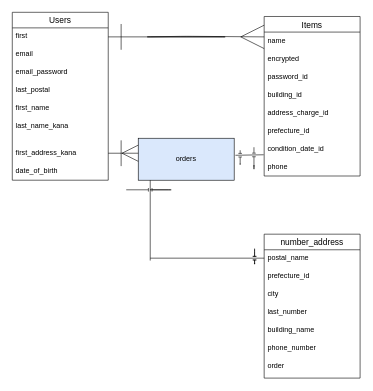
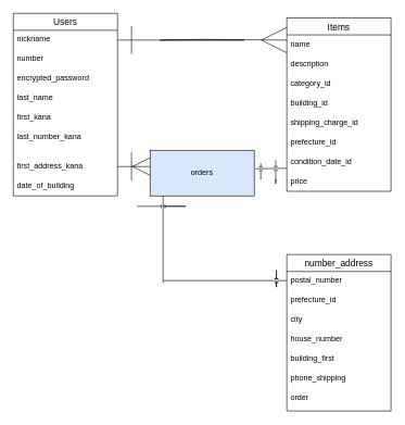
  <mxCell id="0" />
  <mxCell id="1" parent="0" />
  <mxCell id="2" value="Users" style="swimlane;fontStyle=0;childLayout=stackLayout;horizontal=1;startSize=26;horizontalStack=0;resizeParent=1;resizeParentMax=0;resizeLast=0;collapsible=1;marginBottom=0;align=center;fontSize=14;" vertex="1" parent="1"><mxGeometry x="20" y="20" width="160" height="280" as="geometry" /></mxCell>
- <mxCell id="3" value="first" style="text;strokeColor=none;fillColor=none;spacingLeft=4;spacingRight=4;overflow=hidden;rotatable=0;points=[[0,0.5],[1,0.5]];portConstraint=eastwest;fontSize=12;" vertex="1" parent="2"><mxGeometry y="26" width="160" height="30" as="geometry" /></mxCell>
- <mxCell id="4" value="email" style="text;strokeColor=none;fillColor=none;spacingLeft=4;spacingRight=4;overflow=hidden;rotatable=0;points=[[0,0.5],[1,0.5]];portConstraint=eastwest;fontSize=12;" vertex="1" parent="2"><mxGeometry y="56" width="160" height="30" as="geometry" /></mxCell>
- <mxCell id="5" value="email_password" style="text;strokeColor=none;fillColor=none;spacingLeft=4;spacingRight=4;overflow=hidden;rotatable=0;points=[[0,0.5],[1,0.5]];portConstraint=eastwest;fontSize=12;" vertex="1" parent="2"><mxGeometry y="86" width="160" height="30" as="geometry" /></mxCell>
- <mxCell id="6" value="last_postal" style="text;strokeColor=none;fillColor=none;spacingLeft=4;spacingRight=4;overflow=hidden;rotatable=0;points=[[0,0.5],[1,0.5]];portConstraint=eastwest;fontSize=12;" vertex="1" parent="2"><mxGeometry y="116" width="160" height="30" as="geometry" /></mxCell>
- <mxCell id="7" value="first_name" style="text;strokeColor=none;fillColor=none;spacingLeft=4;spacingRight=4;overflow=hidden;rotatable=0;points=[[0,0.5],[1,0.5]];portConstraint=eastwest;fontSize=12;" vertex="1" parent="2"><mxGeometry y="146" width="160" height="30" as="geometry" /></mxCell>
- <mxCell id="8" value="last_name_kana" style="text;strokeColor=none;fillColor=none;spacingLeft=4;spacingRight=4;overflow=hidden;rotatable=0;points=[[0,0.5],[1,0.5]];portConstraint=eastwest;fontSize=12;" vertex="1" parent="2"><mxGeometry y="176" width="160" height="44" as="geometry" /></mxCell>
+ <mxCell id="3" value="nickname" style="text;strokeColor=none;fillColor=none;spacingLeft=4;spacingRight=4;overflow=hidden;rotatable=0;points=[[0,0.5],[1,0.5]];portConstraint=eastwest;fontSize=12;" vertex="1" parent="2"><mxGeometry y="26" width="160" height="30" as="geometry" /></mxCell>
+ <mxCell id="4" value="number" style="text;strokeColor=none;fillColor=none;spacingLeft=4;spacingRight=4;overflow=hidden;rotatable=0;points=[[0,0.5],[1,0.5]];portConstraint=eastwest;fontSize=12;" vertex="1" parent="2"><mxGeometry y="56" width="160" height="30" as="geometry" /></mxCell>
+ <mxCell id="5" value="encrypted_password" style="text;strokeColor=none;fillColor=none;spacingLeft=4;spacingRight=4;overflow=hidden;rotatable=0;points=[[0,0.5],[1,0.5]];portConstraint=eastwest;fontSize=12;" vertex="1" parent="2"><mxGeometry y="86" width="160" height="30" as="geometry" /></mxCell>
+ <mxCell id="6" value="last_name" style="text;strokeColor=none;fillColor=none;spacingLeft=4;spacingRight=4;overflow=hidden;rotatable=0;points=[[0,0.5],[1,0.5]];portConstraint=eastwest;fontSize=12;" vertex="1" parent="2"><mxGeometry y="116" width="160" height="30" as="geometry" /></mxCell>
+ <mxCell id="7" value="first_kana" style="text;strokeColor=none;fillColor=none;spacingLeft=4;spacingRight=4;overflow=hidden;rotatable=0;points=[[0,0.5],[1,0.5]];portConstraint=eastwest;fontSize=12;" vertex="1" parent="2"><mxGeometry y="146" width="160" height="30" as="geometry" /></mxCell>
+ <mxCell id="8" value="last_number_kana" style="text;strokeColor=none;fillColor=none;spacingLeft=4;spacingRight=4;overflow=hidden;rotatable=0;points=[[0,0.5],[1,0.5]];portConstraint=eastwest;fontSize=12;" vertex="1" parent="2"><mxGeometry y="176" width="160" height="44" as="geometry" /></mxCell>
  <mxCell id="9" value="first_address_kana" style="text;strokeColor=none;fillColor=none;spacingLeft=4;spacingRight=4;overflow=hidden;rotatable=0;points=[[0,0.5],[1,0.5]];portConstraint=eastwest;fontSize=12;" vertex="1" parent="2"><mxGeometry y="220" width="160" height="30" as="geometry" /></mxCell>
- <mxCell id="10" value="date_of_birth" style="text;strokeColor=none;fillColor=none;spacingLeft=4;spacingRight=4;overflow=hidden;rotatable=0;points=[[0,0.5],[1,0.5]];portConstraint=eastwest;fontSize=12;" vertex="1" parent="2"><mxGeometry y="250" width="160" height="30" as="geometry" /></mxCell>
+ <mxCell id="10" value="date_of_building" style="text;strokeColor=none;fillColor=none;spacingLeft=4;spacingRight=4;overflow=hidden;rotatable=0;points=[[0,0.5],[1,0.5]];portConstraint=eastwest;fontSize=12;" vertex="1" parent="2"><mxGeometry y="250" width="160" height="30" as="geometry" /></mxCell>
  <mxCell id="11" value="Items" style="swimlane;fontStyle=0;childLayout=stackLayout;horizontal=1;startSize=26;horizontalStack=0;resizeParent=1;resizeParentMax=0;resizeLast=0;collapsible=1;marginBottom=0;align=center;fontSize=14;strokeColor=default;" vertex="1" parent="1"><mxGeometry x="440" y="27" width="160" height="266" as="geometry" /></mxCell>
  <mxCell id="12" value="name" style="text;strokeColor=none;fillColor=none;spacingLeft=4;spacingRight=4;overflow=hidden;rotatable=0;points=[[0,0.5],[1,0.5]];portConstraint=eastwest;fontSize=12;" vertex="1" parent="11"><mxGeometry y="26" width="160" height="30" as="geometry" /></mxCell>
- <mxCell id="13" value="encrypted" style="text;strokeColor=none;fillColor=none;spacingLeft=4;spacingRight=4;overflow=hidden;rotatable=0;points=[[0,0.5],[1,0.5]];portConstraint=eastwest;fontSize=12;" vertex="1" parent="11"><mxGeometry y="56" width="160" height="30" as="geometry" /></mxCell>
- <mxCell id="14" value="password_id" style="text;strokeColor=none;fillColor=none;spacingLeft=4;spacingRight=4;overflow=hidden;rotatable=0;points=[[0,0.5],[1,0.5]];portConstraint=eastwest;fontSize=12;" vertex="1" parent="11"><mxGeometry y="86" width="160" height="30" as="geometry" /></mxCell>
+ <mxCell id="13" value="description" style="text;strokeColor=none;fillColor=none;spacingLeft=4;spacingRight=4;overflow=hidden;rotatable=0;points=[[0,0.5],[1,0.5]];portConstraint=eastwest;fontSize=12;" vertex="1" parent="11"><mxGeometry y="56" width="160" height="30" as="geometry" /></mxCell>
+ <mxCell id="14" value="category_id" style="text;strokeColor=none;fillColor=none;spacingLeft=4;spacingRight=4;overflow=hidden;rotatable=0;points=[[0,0.5],[1,0.5]];portConstraint=eastwest;fontSize=12;" vertex="1" parent="11"><mxGeometry y="86" width="160" height="30" as="geometry" /></mxCell>
  <mxCell id="15" value="building_id" style="text;strokeColor=none;fillColor=none;spacingLeft=4;spacingRight=4;overflow=hidden;rotatable=0;points=[[0,0.5],[1,0.5]];portConstraint=eastwest;fontSize=12;" vertex="1" parent="11"><mxGeometry y="116" width="160" height="30" as="geometry" /></mxCell>
- <mxCell id="16" value="address_charge_id" style="text;strokeColor=none;fillColor=none;spacingLeft=4;spacingRight=4;overflow=hidden;rotatable=0;points=[[0,0.5],[1,0.5]];portConstraint=eastwest;fontSize=12;" vertex="1" parent="11"><mxGeometry y="146" width="160" height="30" as="geometry" /></mxCell>
+ <mxCell id="16" value="shipping_charge_id" style="text;strokeColor=none;fillColor=none;spacingLeft=4;spacingRight=4;overflow=hidden;rotatable=0;points=[[0,0.5],[1,0.5]];portConstraint=eastwest;fontSize=12;" vertex="1" parent="11"><mxGeometry y="146" width="160" height="30" as="geometry" /></mxCell>
  <mxCell id="17" value="prefecture_id" style="text;strokeColor=none;fillColor=none;spacingLeft=4;spacingRight=4;overflow=hidden;rotatable=0;points=[[0,0.5],[1,0.5]];portConstraint=eastwest;fontSize=12;" vertex="1" parent="11"><mxGeometry y="176" width="160" height="30" as="geometry" /></mxCell>
  <mxCell id="18" value="condition_date_id" style="text;strokeColor=none;fillColor=none;spacingLeft=4;spacingRight=4;overflow=hidden;rotatable=0;points=[[0,0.5],[1,0.5]];portConstraint=eastwest;fontSize=12;" vertex="1" parent="11"><mxGeometry y="206" width="160" height="30" as="geometry" /></mxCell>
- <mxCell id="19" value="phone" style="text;strokeColor=none;fillColor=none;spacingLeft=4;spacingRight=4;overflow=hidden;rotatable=0;points=[[0,0.5],[1,0.5]];portConstraint=eastwest;fontSize=12;" vertex="1" parent="11"><mxGeometry y="236" width="160" height="30" as="geometry" /></mxCell>
+ <mxCell id="19" value="price" style="text;strokeColor=none;fillColor=none;spacingLeft=4;spacingRight=4;overflow=hidden;rotatable=0;points=[[0,0.5],[1,0.5]];portConstraint=eastwest;fontSize=12;" vertex="1" parent="11"><mxGeometry y="236" width="160" height="30" as="geometry" /></mxCell>
  <mxCell id="20" style="edgeStyle=none;html=1;exitX=1;exitY=0.5;exitDx=0;exitDy=0;endArrow=ERmany;endFill=0;entryX=0;entryY=0.5;entryDx=0;entryDy=0;strokeWidth=1;endSize=37;sourcePerimeterSpacing=11;targetPerimeterSpacing=13;startSize=41;jumpSize=6;jumpStyle=line;startArrow=ERone;startFill=0;" edge="1" parent="1"><mxGeometry relative="1" as="geometry"><mxPoint x="440" y="61" as="targetPoint" /><Array as="points"><mxPoint x="380" y="61" /><mxPoint x="240" y="61" /><mxPoint x="270" y="61" /><mxPoint x="310" y="60" /><mxPoint x="330" y="61" /><mxPoint x="340" y="61" /></Array><mxPoint x="180" y="61" as="sourcePoint" /></mxGeometry></mxCell>
  <mxCell id="21" value="orders" style="whiteSpace=wrap;html=1;align=center;strokeColor=default;fillColor=#dae8fc;" vertex="1" parent="1"><mxGeometry x="230" y="230" width="160" height="70" as="geometry" /></mxCell>
  <mxCell id="22" style="edgeStyle=none;jumpStyle=line;jumpSize=6;html=1;exitX=1;exitY=0.5;exitDx=0;exitDy=0;entryX=0;entryY=0.3;entryDx=0;entryDy=0;entryPerimeter=0;strokeWidth=1;startArrow=ERone;startFill=0;endArrow=ERmany;endFill=0;startSize=41;endSize=25;sourcePerimeterSpacing=11;targetPerimeterSpacing=13;" edge="1" parent="1"><mxGeometry relative="1" as="geometry"><mxPoint x="230" y="255" as="targetPoint" /><mxPoint x="180" y="255" as="sourcePoint" /></mxGeometry></mxCell>
  <mxCell id="23" style="edgeStyle=none;jumpStyle=line;jumpSize=6;html=1;exitX=1.013;exitY=0.406;exitDx=0;exitDy=0;entryX=-0.005;entryY=1.053;entryDx=0;entryDy=0;entryPerimeter=0;strokeWidth=1;startArrow=none;startFill=0;endArrow=none;endFill=0;startSize=41;endSize=25;sourcePerimeterSpacing=11;targetPerimeterSpacing=13;exitPerimeter=0;" edge="1" parent="1"><mxGeometry relative="1" as="geometry"><mxPoint x="392.08" y="258.42" as="sourcePoint" /><mxPoint x="439.2" y="257.59" as="targetPoint" /></mxGeometry></mxCell>
  <mxCell id="24" style="jumpStyle=line;jumpSize=6;html=1;strokeWidth=1;endArrow=none;endFill=0;startSize=0;endSize=25;sourcePerimeterSpacing=9;targetPerimeterSpacing=12;startArrow=ERone;startFill=0;" edge="1" parent="1"><mxGeometry relative="1" as="geometry"><mxPoint x="400" y="250" as="targetPoint" /><mxPoint x="400" y="274" as="sourcePoint" /></mxGeometry></mxCell>
  <mxCell id="25" style="jumpStyle=line;jumpSize=6;html=1;strokeWidth=1;endArrow=none;endFill=0;startSize=0;endSize=25;sourcePerimeterSpacing=9;targetPerimeterSpacing=12;startArrow=ERone;startFill=0;" edge="1" parent="1"><mxGeometry relative="1" as="geometry"><mxPoint x="423" y="245" as="targetPoint" /><mxPoint x="423" y="275" as="sourcePoint" /><Array as="points"><mxPoint x="423" y="285" /></Array></mxGeometry></mxCell>
  <mxCell id="26" style="edgeStyle=none;jumpStyle=line;jumpSize=6;html=1;exitX=0;exitY=0.5;exitDx=0;exitDy=0;strokeWidth=1;startArrow=none;startFill=0;endArrow=none;endFill=0;startSize=41;endSize=25;sourcePerimeterSpacing=11;targetPerimeterSpacing=13;" edge="1" parent="1"><mxGeometry relative="1" as="geometry"><mxPoint x="250" y="434" as="targetPoint" /><mxPoint x="250" y="300" as="sourcePoint" /></mxGeometry></mxCell>
  <mxCell id="27" style="edgeStyle=none;jumpStyle=line;jumpSize=6;html=1;strokeWidth=1;startArrow=none;startFill=0;endArrow=none;endFill=0;startSize=41;endSize=25;sourcePerimeterSpacing=11;targetPerimeterSpacing=13;" edge="1" parent="1"><mxGeometry relative="1" as="geometry"><mxPoint x="250" y="430" as="targetPoint" /><mxPoint x="440" y="430" as="sourcePoint" /><Array as="points"><mxPoint x="420" y="430" /><mxPoint x="380" y="430" /></Array></mxGeometry></mxCell>
  <mxCell id="28" style="jumpStyle=line;jumpSize=6;html=1;strokeWidth=1;endArrow=none;endFill=0;startSize=0;endSize=25;sourcePerimeterSpacing=9;targetPerimeterSpacing=12;startArrow=ERone;startFill=0;" edge="1" parent="1"><mxGeometry relative="1" as="geometry"><mxPoint x="210" y="316" as="targetPoint" /><mxPoint x="250" y="316" as="sourcePoint" /><Array as="points"><mxPoint x="290" y="316" /></Array></mxGeometry></mxCell>
  <mxCell id="29" style="jumpStyle=line;jumpSize=6;html=1;strokeWidth=1;endArrow=none;endFill=0;startSize=0;endSize=25;sourcePerimeterSpacing=9;targetPerimeterSpacing=12;startArrow=ERone;startFill=0;" edge="1" parent="1"><mxGeometry relative="1" as="geometry"><mxPoint x="424" y="440" as="targetPoint" /><mxPoint x="424" y="440" as="sourcePoint" /><Array as="points"><mxPoint x="424" y="410" /></Array></mxGeometry></mxCell>
  <mxCell id="30" value="number_address" style="swimlane;fontStyle=0;childLayout=stackLayout;horizontal=1;startSize=26;horizontalStack=0;resizeParent=1;resizeParentMax=0;resizeLast=0;collapsible=1;marginBottom=0;align=center;fontSize=14;strokeColor=default;" vertex="1" parent="1"><mxGeometry x="440" y="390" width="160" height="240" as="geometry" /></mxCell>
- <mxCell id="31" value="postal_name" style="text;strokeColor=none;fillColor=none;spacingLeft=4;spacingRight=4;overflow=hidden;rotatable=0;points=[[0,0.5],[1,0.5]];portConstraint=eastwest;fontSize=12;" vertex="1" parent="30"><mxGeometry y="26" width="160" height="30" as="geometry" /></mxCell>
+ <mxCell id="31" value="postal_number" style="text;strokeColor=none;fillColor=none;spacingLeft=4;spacingRight=4;overflow=hidden;rotatable=0;points=[[0,0.5],[1,0.5]];portConstraint=eastwest;fontSize=12;" vertex="1" parent="30"><mxGeometry y="26" width="160" height="30" as="geometry" /></mxCell>
  <mxCell id="32" value="prefecture_id" style="text;strokeColor=none;fillColor=none;spacingLeft=4;spacingRight=4;overflow=hidden;rotatable=0;points=[[0,0.5],[1,0.5]];portConstraint=eastwest;fontSize=12;" vertex="1" parent="30"><mxGeometry y="56" width="160" height="30" as="geometry" /></mxCell>
  <mxCell id="33" value="city" style="text;strokeColor=none;fillColor=none;spacingLeft=4;spacingRight=4;overflow=hidden;rotatable=0;points=[[0,0.5],[1,0.5]];portConstraint=eastwest;fontSize=12;" vertex="1" parent="30"><mxGeometry y="86" width="160" height="30" as="geometry" /></mxCell>
- <mxCell id="34" value="last_number" style="text;strokeColor=none;fillColor=none;spacingLeft=4;spacingRight=4;overflow=hidden;rotatable=0;points=[[0,0.5],[1,0.5]];portConstraint=eastwest;fontSize=12;" vertex="1" parent="30"><mxGeometry y="116" width="160" height="30" as="geometry" /></mxCell>
- <mxCell id="35" value="building_name" style="text;strokeColor=none;fillColor=none;spacingLeft=4;spacingRight=4;overflow=hidden;rotatable=0;points=[[0,0.5],[1,0.5]];portConstraint=eastwest;fontSize=12;" vertex="1" parent="30"><mxGeometry y="146" width="160" height="30" as="geometry" /></mxCell>
- <mxCell id="36" value="phone_number" style="text;strokeColor=none;fillColor=none;spacingLeft=4;spacingRight=4;overflow=hidden;rotatable=0;points=[[0,0.5],[1,0.5]];portConstraint=eastwest;fontSize=12;" vertex="1" parent="30"><mxGeometry y="176" width="160" height="30" as="geometry" /></mxCell>
+ <mxCell id="34" value="house_number" style="text;strokeColor=none;fillColor=none;spacingLeft=4;spacingRight=4;overflow=hidden;rotatable=0;points=[[0,0.5],[1,0.5]];portConstraint=eastwest;fontSize=12;" vertex="1" parent="30"><mxGeometry y="116" width="160" height="30" as="geometry" /></mxCell>
+ <mxCell id="35" value="building_first" style="text;strokeColor=none;fillColor=none;spacingLeft=4;spacingRight=4;overflow=hidden;rotatable=0;points=[[0,0.5],[1,0.5]];portConstraint=eastwest;fontSize=12;" vertex="1" parent="30"><mxGeometry y="146" width="160" height="30" as="geometry" /></mxCell>
+ <mxCell id="36" value="phone_shipping" style="text;strokeColor=none;fillColor=none;spacingLeft=4;spacingRight=4;overflow=hidden;rotatable=0;points=[[0,0.5],[1,0.5]];portConstraint=eastwest;fontSize=12;" vertex="1" parent="30"><mxGeometry y="176" width="160" height="30" as="geometry" /></mxCell>
  <mxCell id="37" value="order" style="text;strokeColor=none;fillColor=none;spacingLeft=4;spacingRight=4;overflow=hidden;rotatable=0;points=[[0,0.5],[1,0.5]];portConstraint=eastwest;fontSize=12;" vertex="1" parent="30"><mxGeometry y="206" width="160" height="34" as="geometry" /></mxCell>
